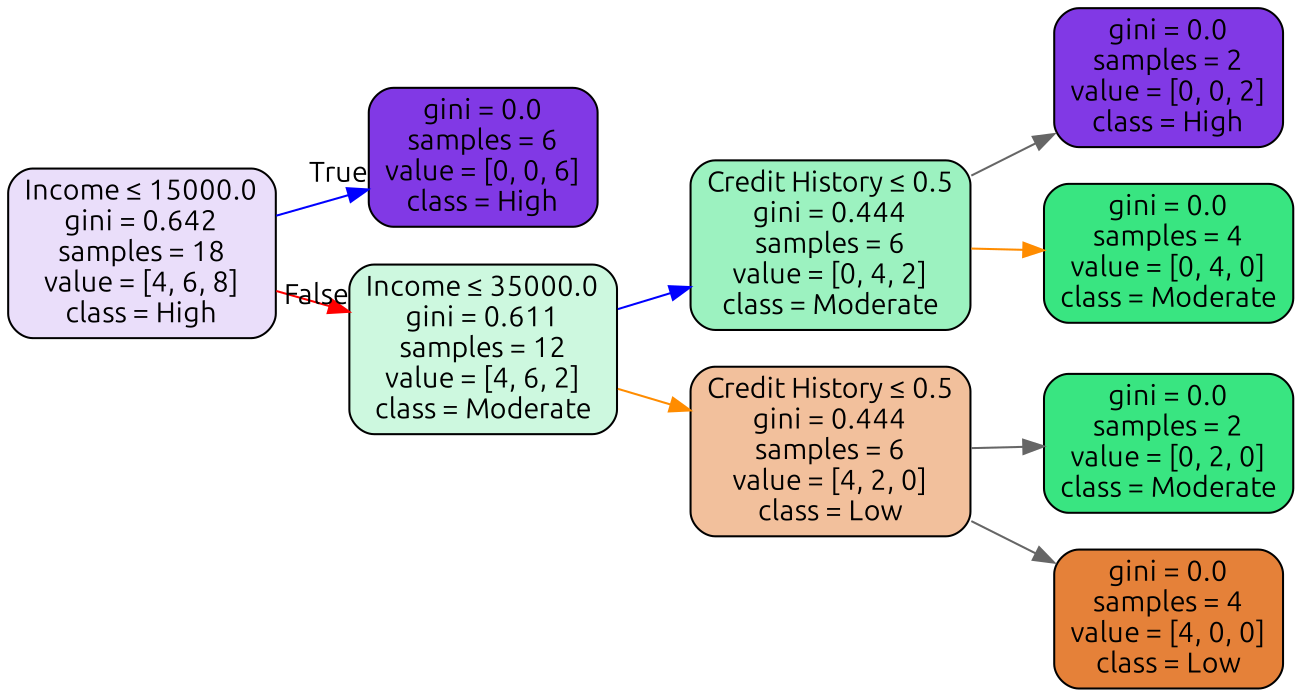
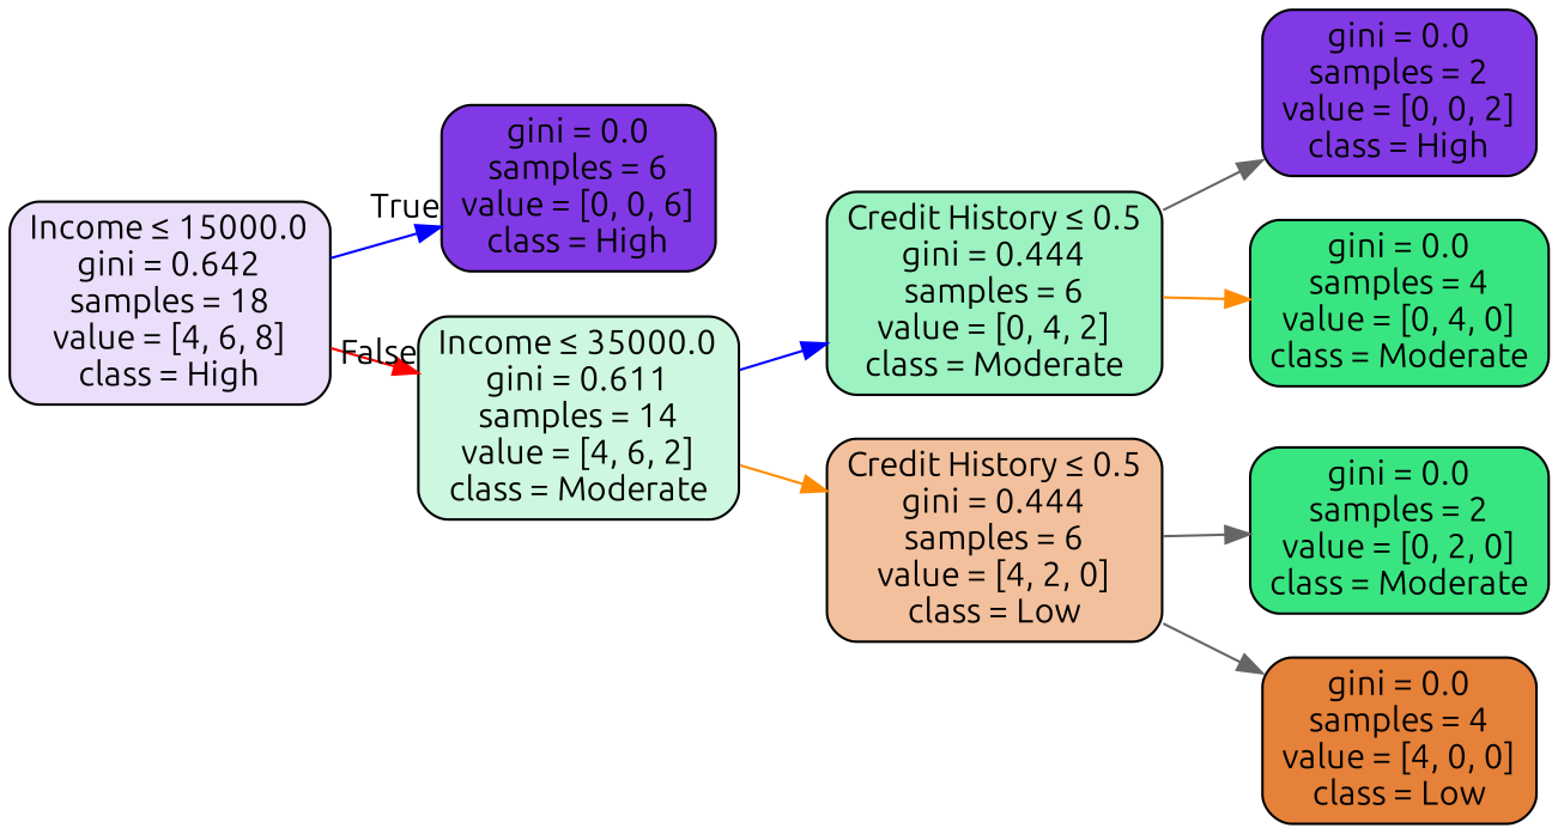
  digraph {
    rankdir=LR
    fontname=Ubuntu
    node [color=black fillcolor="#8139e5ff" fontname=Ubuntu shape=box style="filled, rounded"]
    edge [fontname=Ubuntu color=gray40]
    n1 [fillcolor="#8139e52a" label=<Income &le; 15000.0<br/>gini = 0.642<br/>samples = 18<br/>value = [4, 6, 8]<br/>class = High>]
    n2 [label=<gini = 0.0<br/>samples = 6<br/>value = [0, 0, 6]<br/>class = High>]
-   n3 [fillcolor="#39e58140" label=<Income &le; 35000.0<br/>gini = 0.611<br/>samples = 12<br/>value = [4, 6, 2]<br/>class = Moderate>]
+   n3 [fillcolor="#39e58140" label=<Income &le; 35000.0<br/>gini = 0.611<br/>samples = 14<br/>value = [4, 6, 2]<br/>class = Moderate>]
    n4 [fillcolor="#39e5817f" label=<Credit History &le; 0.5<br/>gini = 0.444<br/>samples = 6<br/>value = [0, 4, 2]<br/>class = Moderate>]
    n5 [fillcolor="#e581397f" label=<Credit History &le; 0.5<br/>gini = 0.444<br/>samples = 6<br/>value = [4, 2, 0]<br/>class = Low>]
    n6 [label=<gini = 0.0<br/>samples = 2<br/>value = [0, 0, 2]<br/>class = High>]
    n7 [fillcolor="#39e581ff" label=<gini = 0.0<br/>samples = 4<br/>value = [0, 4, 0]<br/>class = Moderate>]
    n8 [fillcolor="#39e581ff" label=<gini = 0.0<br/>samples = 2<br/>value = [0, 2, 0]<br/>class = Moderate>]
    n9 [fillcolor="#e58139ff" label=<gini = 0.0<br/>samples = 4<br/>value = [4, 0, 0]<br/>class = Low>]
    n1 -> n2 [headlabel=True labelangle=45 labeldistance=2.5 color=blue]
    n1 -> n3 [headlabel=False labelangle=-45 labeldistance=2.5 color=red]
    n3 -> n4 [color=blue]
    n3 -> n5 [color=darkorange]
    n4 -> n6
    n4 -> n7 [color=darkorange]
    n5 -> n8
    n5 -> n9
  }
